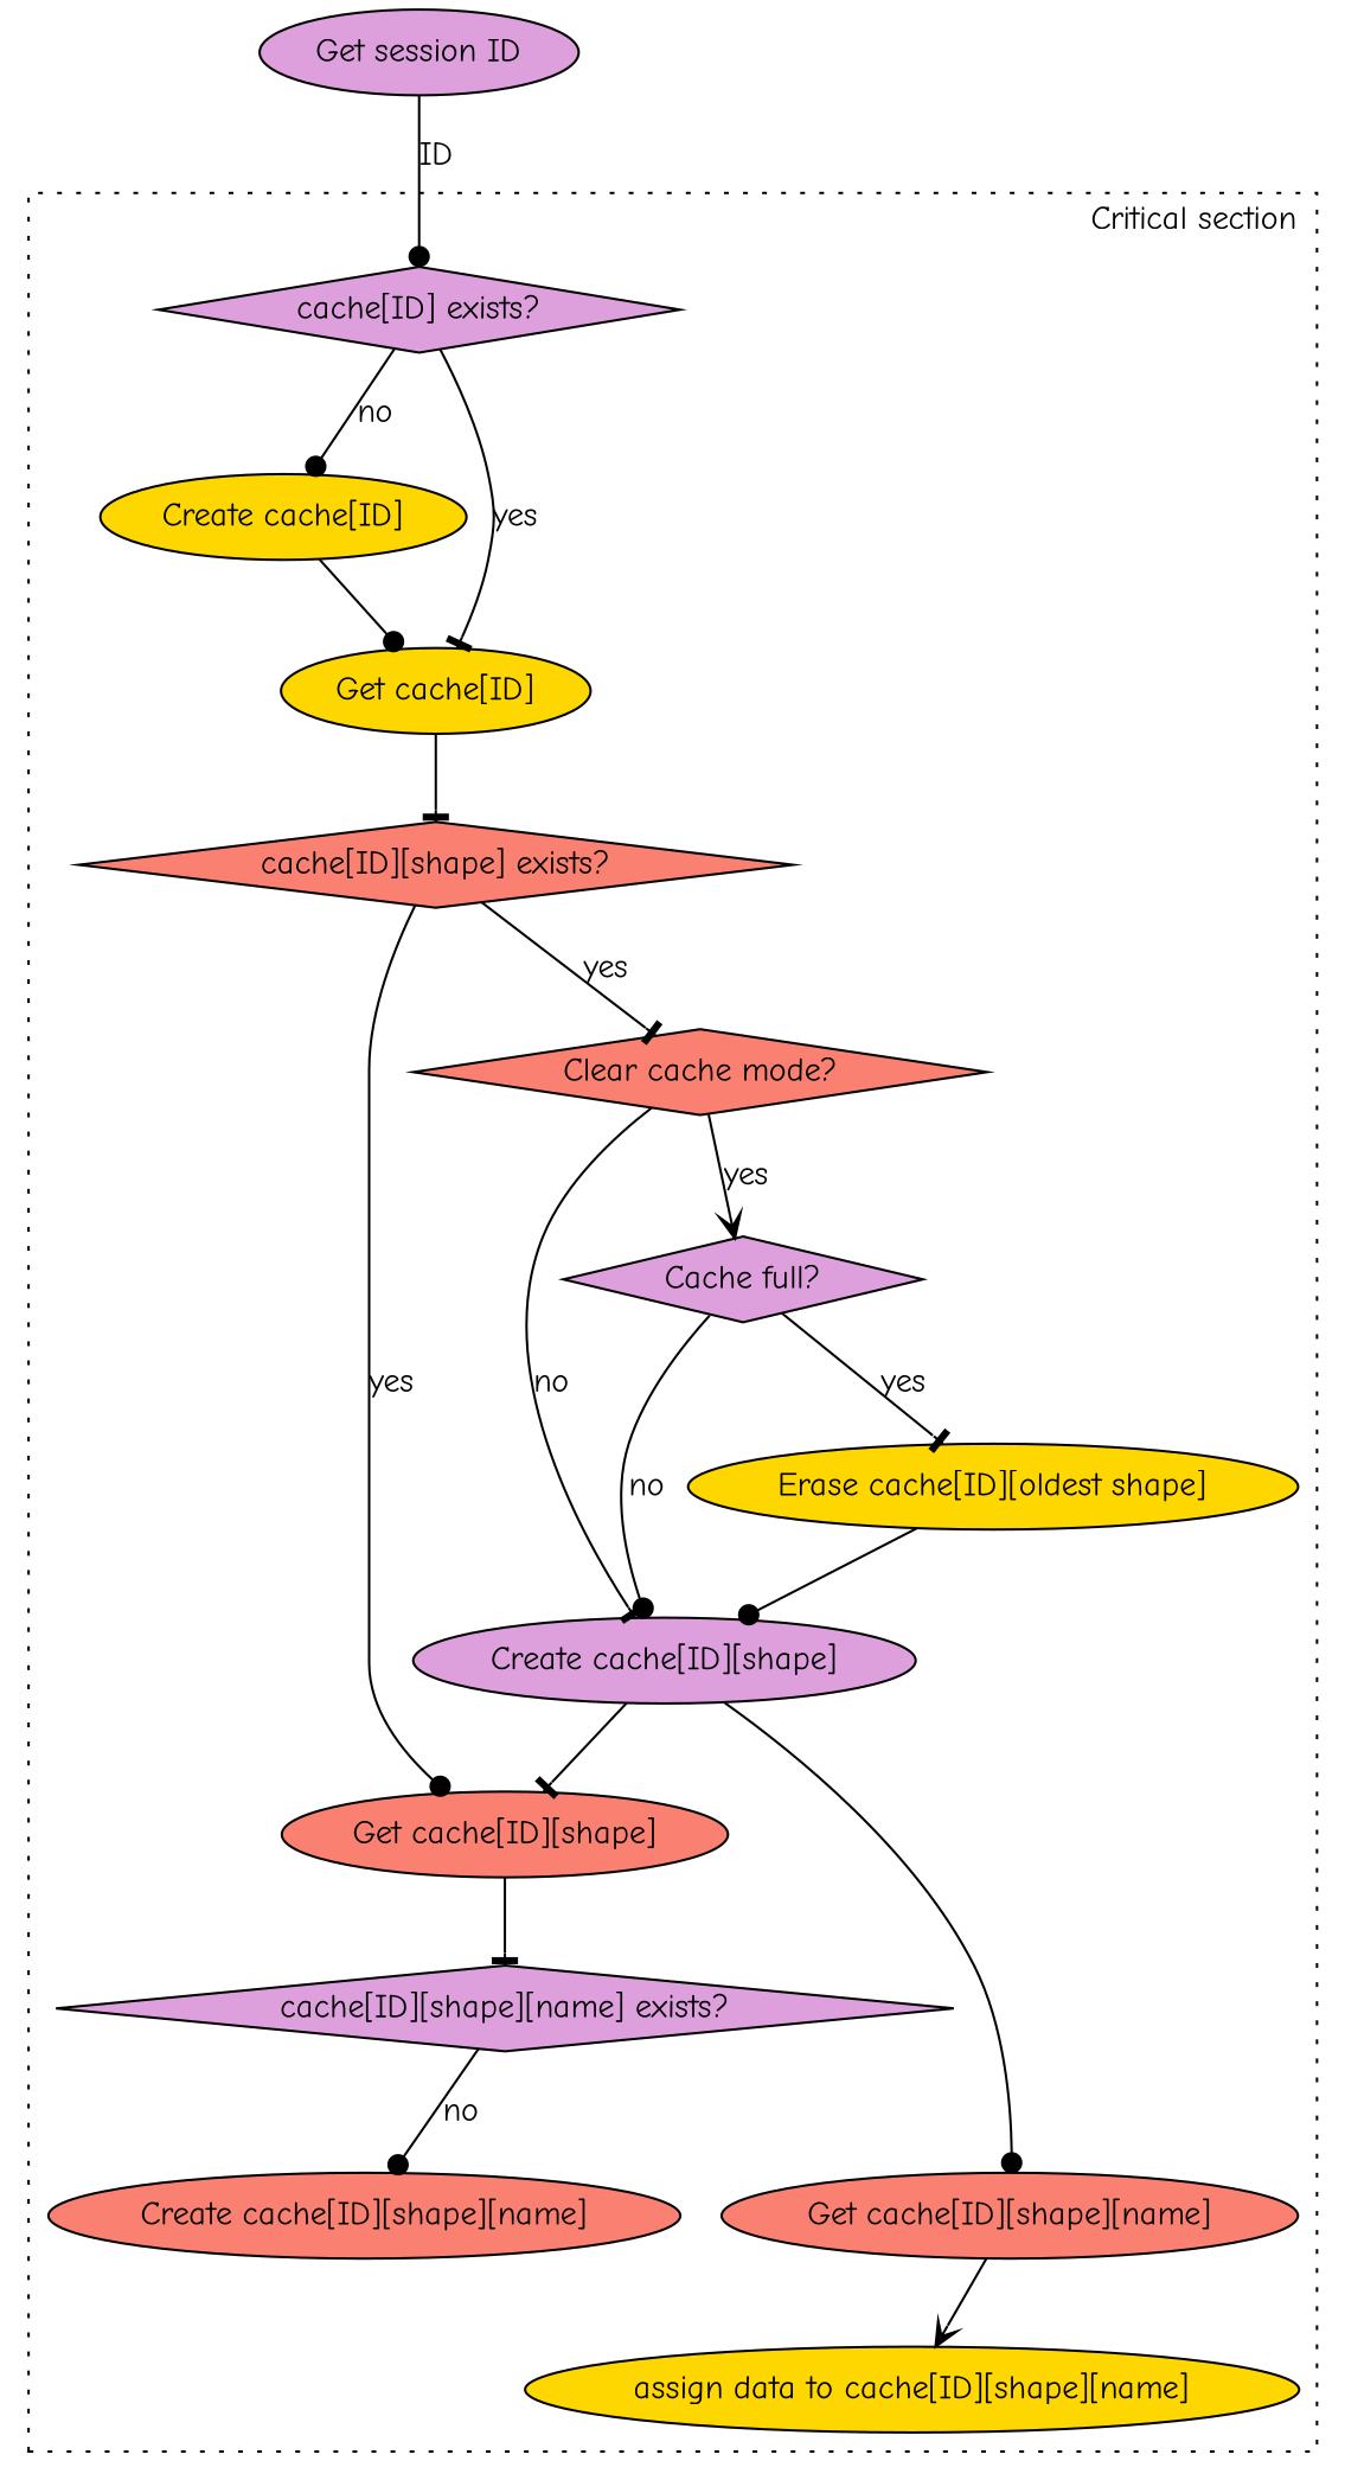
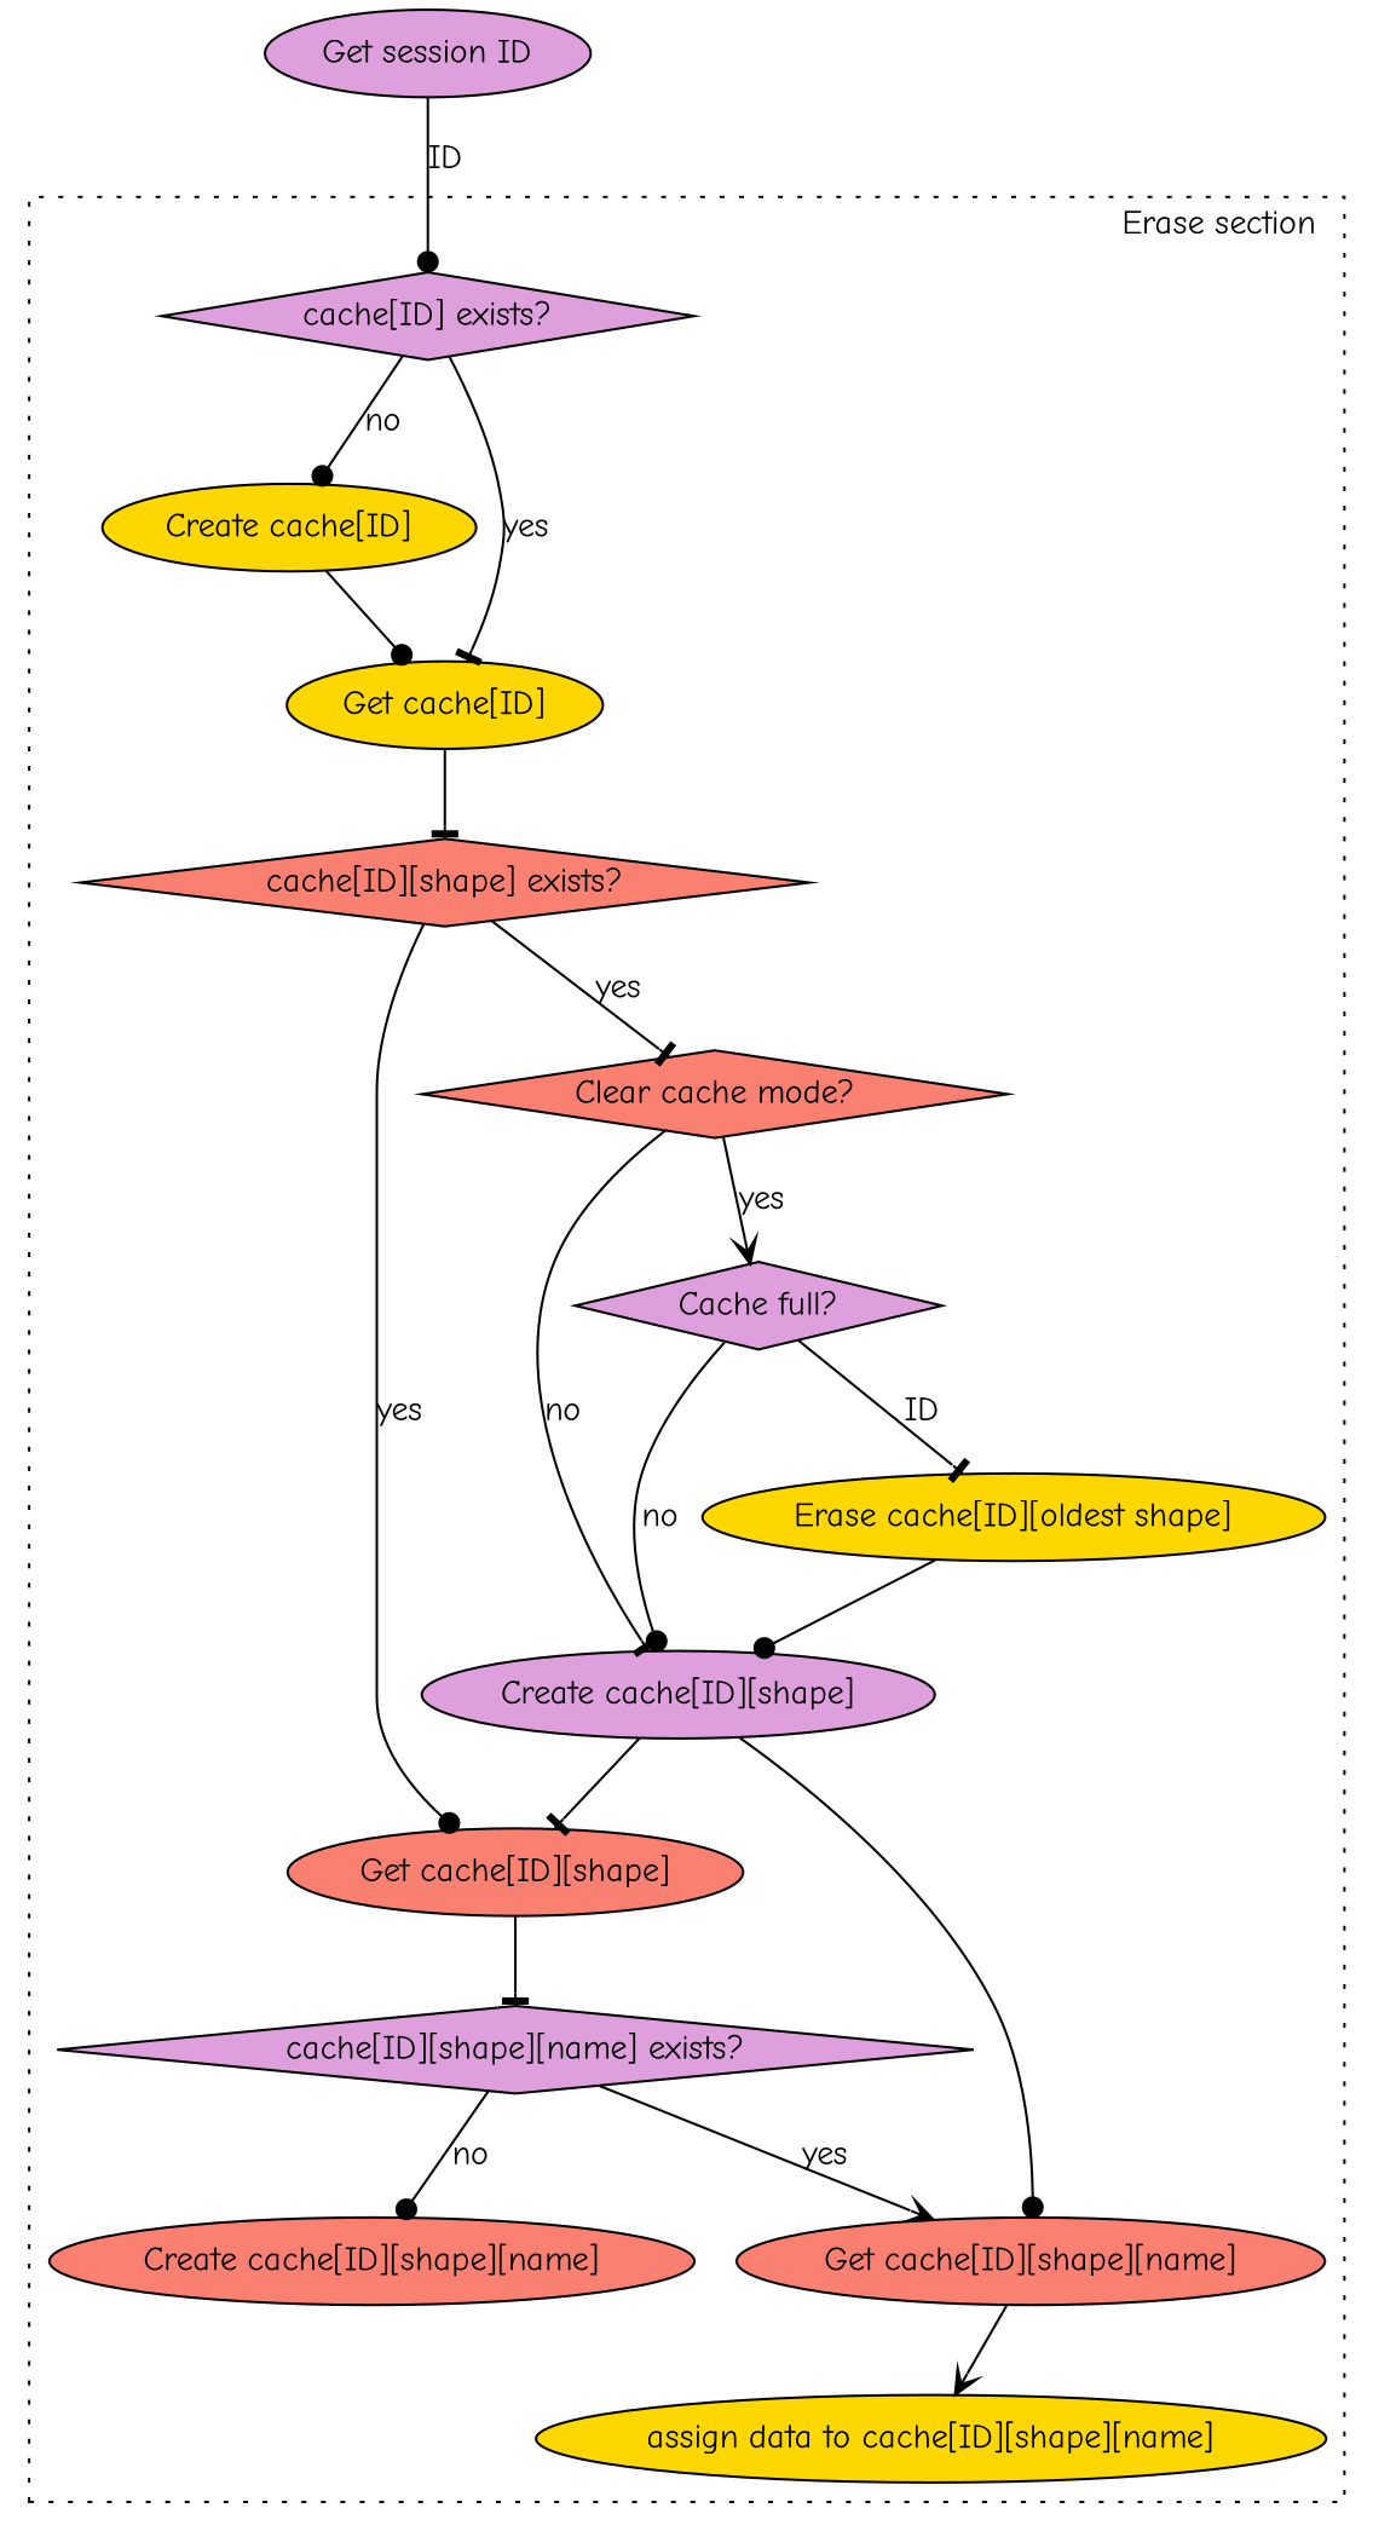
  digraph {
    fontname="Comic Neue"
    node [fillcolor=plum fontname="Comic Neue" style=filled]
    edge [arrowhead=dot fontname="Comic Neue"]
    n1 [label="Create cache[ID][shape]"]
    n2 [label="cache[ID] exists?" shape=diamond]
    n3 [fillcolor=gold label="Create cache[ID]"]
    n4 [fillcolor=gold label="Get cache[ID]"]
    n5 [fillcolor=salmon label="cache[ID][shape] exists?" shape=diamond]
    n6 [fillcolor=salmon label="Get cache[ID][shape]"]
    n7 [fillcolor=salmon label="Clear cache mode?" shape=diamond]
    n8 [label="cache[ID][shape][name] exists?" shape=diamond]
    n9 [fillcolor=salmon label="Create cache[ID][shape][name]"]
    n10 [fillcolor=salmon label="Get cache[ID][shape][name]"]
    n11 [fillcolor=gold label="assign data to cache[ID][shape][name]"]
    n12 [label="Cache full?" shape=diamond]
    n13 [fillcolor=gold label="Erase cache[ID][oldest shape]"]
    n14 [label="Get session ID"]
    subgraph cluster_1 {
-     label="Critical section"
+     label="Erase section"
      labeljust=r
      style=dotted
      n1
      n2
      n3
      n4
      n5
      n6
      n7
      n8
      n9
      n10
      n11
      n12
      n13
    }
    n1 -> n6 [arrowhead=tee]
    n1 -> n10
    n2 -> n3 [label=no]
    n2 -> n4 [arrowhead=tee label=yes]
    n3 -> n4
    n4 -> n5 [arrowhead=tee]
    n5 -> n6 [label=yes]
    n5 -> n7 [arrowhead=tee label=yes]
    n6 -> n8 [arrowhead=tee]
    n7 -> n1 [arrowhead=tee label=no]
    n7 -> n12 [arrowhead=vee label=yes]
    n8 -> n9 [label=no]
+   n8 -> n10 [arrowhead=vee label=yes]
    n10 -> n11 [arrowhead=vee]
    n12 -> n1 [label=no]
-   n12 -> n13 [arrowhead=tee label=yes]
+   n12 -> n13 [arrowhead=tee label=ID]
    n13 -> n1
    n14 -> n2 [label=ID]
  }
